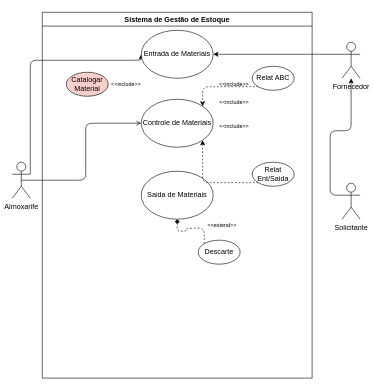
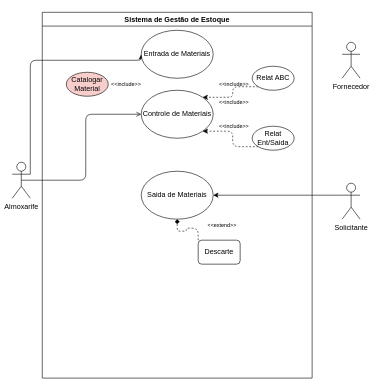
  <mxCell id="0" />
  <mxCell id="1" parent="0" />
  <mxCell id="2" style="edgeStyle=orthogonalEdgeStyle;rounded=1;orthogonalLoop=1;jettySize=auto;html=1;exitX=1;exitY=0.333;exitDx=0;exitDy=0;exitPerimeter=0;entryX=0;entryY=0.5;entryDx=0;entryDy=0;" edge="1" parent="1" source="4" target="6"><mxGeometry relative="1" as="geometry"><Array as="points"><mxPoint x="50" y="100" /><mxPoint x="235" y="100" /></Array></mxGeometry></mxCell>
  <mxCell id="3" style="edgeStyle=orthogonalEdgeStyle;rounded=1;orthogonalLoop=1;jettySize=auto;html=1;exitX=0.5;exitY=0.5;exitDx=0;exitDy=0;exitPerimeter=0;entryX=0;entryY=0.5;entryDx=0;entryDy=0;endArrow=open;" edge="1" parent="1" source="4" target="7"><mxGeometry relative="1" as="geometry" /></mxCell>
  <mxCell id="4" value="Almoxarife&lt;br&gt;" style="shape=umlActor;verticalLabelPosition=bottom;verticalAlign=top;html=1;outlineConnect=0;" vertex="1" parent="1"><mxGeometry x="20" y="270" width="30" height="60" as="geometry" /></mxCell>
  <mxCell id="5" value="Sistema de Gestão de Estoque" style="swimlane;" vertex="1" parent="1"><mxGeometry x="70" y="20" width="450" height="610" as="geometry" /></mxCell>
  <mxCell id="6" value="Entrada de Materiais" style="ellipse;whiteSpace=wrap;html=1;" vertex="1" parent="5"><mxGeometry x="165" y="30" width="120" height="80" as="geometry" /></mxCell>
- <mxCell id="7" value="Controle de Materiais" style="ellipse;whiteSpace=wrap;html=1;" vertex="1" parent="5"><mxGeometry x="165" y="145" width="120" height="80" as="geometry" /></mxCell>
+ <mxCell id="7" value="Controle de Materiais" style="ellipse;whiteSpace=wrap;html=1;" vertex="1" parent="5"><mxGeometry x="165" y="130" width="120" height="80" as="geometry" /></mxCell>
  <mxCell id="8" value="Saida de Materiais" style="ellipse;whiteSpace=wrap;html=1;" vertex="1" parent="5"><mxGeometry x="165" y="265" width="120" height="80" as="geometry" /></mxCell>
  <mxCell id="9" style="edgeStyle=orthogonalEdgeStyle;rounded=1;orthogonalLoop=1;jettySize=auto;html=1;exitX=0;exitY=1;exitDx=0;exitDy=0;entryX=1;entryY=0;entryDx=0;entryDy=0;jumpStyle=arc;dashed=1;" edge="1" parent="5" source="10" target="7"><mxGeometry relative="1" as="geometry" /></mxCell>
  <mxCell id="10" value="Relat ABC" style="ellipse;whiteSpace=wrap;html=1;" vertex="1" parent="5"><mxGeometry x="350" y="90" width="70" height="40" as="geometry" /></mxCell>
  <mxCell id="11" style="edgeStyle=orthogonalEdgeStyle;rounded=1;orthogonalLoop=1;jettySize=auto;html=1;exitX=0;exitY=1;exitDx=0;exitDy=0;entryX=1;entryY=1;entryDx=0;entryDy=0;jumpStyle=arc;dashed=1;" edge="1" parent="5" source="12" target="7"><mxGeometry relative="1" as="geometry" /></mxCell>
- <mxCell id="12" value="Relat Ent/Saida" style="ellipse;whiteSpace=wrap;html=1;" vertex="1" parent="5"><mxGeometry x="350" y="250" width="70" height="40" as="geometry" /></mxCell>
+ <mxCell id="12" value="Relat Ent/Saida" style="ellipse;whiteSpace=wrap;html=1;" vertex="1" parent="5"><mxGeometry x="350" y="190" width="70" height="40" as="geometry" /></mxCell>
  <mxCell id="13" value="&lt;font style=&quot;font-size: 9px&quot;&gt;&amp;lt;&amp;lt;include&amp;gt;&amp;gt;&lt;/font&gt;" style="text;html=1;strokeColor=none;fillColor=none;align=center;verticalAlign=middle;whiteSpace=wrap;rounded=0;" vertex="1" parent="5"><mxGeometry x="300" y="110" width="40" height="20" as="geometry" /></mxCell>
  <mxCell id="14" value="&lt;font style=&quot;font-size: 9px&quot;&gt;&amp;lt;&amp;lt;include&amp;gt;&amp;gt;&lt;/font&gt;" style="text;html=1;strokeColor=none;fillColor=none;align=center;verticalAlign=middle;whiteSpace=wrap;rounded=0;" vertex="1" parent="5"><mxGeometry x="300" y="140" width="40" height="20" as="geometry" /></mxCell>
  <mxCell id="15" value="&lt;font style=&quot;font-size: 9px&quot;&gt;&amp;lt;&amp;lt;include&amp;gt;&amp;gt;&lt;/font&gt;" style="text;html=1;strokeColor=none;fillColor=none;align=center;verticalAlign=middle;whiteSpace=wrap;rounded=0;" vertex="1" parent="5"><mxGeometry x="300" y="180" width="40" height="20" as="geometry" /></mxCell>
  <mxCell id="16" style="edgeStyle=orthogonalEdgeStyle;rounded=1;orthogonalLoop=1;jettySize=auto;html=1;exitX=0.5;exitY=1;exitDx=0;exitDy=0;dashed=1;" edge="1" parent="5" source="12" target="12"><mxGeometry relative="1" as="geometry" /></mxCell>
  <mxCell id="17" value="Catalogar Material" style="ellipse;whiteSpace=wrap;html=1;fillColor=#f8cecc;" vertex="1" parent="5"><mxGeometry x="40" y="100" width="70" height="40" as="geometry" /></mxCell>
  <mxCell id="18" value="&lt;font style=&quot;font-size: 9px&quot;&gt;&amp;lt;&amp;lt;include&amp;gt;&amp;gt;&lt;/font&gt;" style="text;html=1;strokeColor=none;fillColor=none;align=center;verticalAlign=middle;whiteSpace=wrap;rounded=0;" vertex="1" parent="5"><mxGeometry x="120" y="110" width="40" height="20" as="geometry" /></mxCell>
  <mxCell id="19" style="edgeStyle=orthogonalEdgeStyle;rounded=1;orthogonalLoop=1;jettySize=auto;html=1;exitX=0;exitY=0;exitDx=0;exitDy=0;entryX=0.5;entryY=1;entryDx=0;entryDy=0;dashed=1;endArrow=diamond;" edge="1" parent="5" source="20" target="8"><mxGeometry relative="1" as="geometry" /></mxCell>
- <mxCell id="20" value="Descarte" style="ellipse;whiteSpace=wrap;html=1;" vertex="1" parent="5"><mxGeometry x="260" y="380" width="70" height="40" as="geometry" /></mxCell>
- <mxCell id="21" style="edgeStyle=orthogonalEdgeStyle;rounded=1;orthogonalLoop=1;jettySize=auto;html=1;exitX=0;exitY=0.333;exitDx=0;exitDy=0;exitPerimeter=0;" edge="1" parent="1" source="22" target="24"><mxGeometry relative="1" as="geometry" /></mxCell>
+ <mxCell id="20" value="Descarte" style="whiteSpace=wrap;html=1;rounded=1;" vertex="1" parent="5"><mxGeometry x="260" y="380" width="70" height="40" as="geometry" /></mxCell>
+ <mxCell id="21" style="edgeStyle=orthogonalEdgeStyle;rounded=1;orthogonalLoop=1;jettySize=auto;html=1;exitX=0;exitY=0.333;exitDx=0;exitDy=0;exitPerimeter=0;" edge="1" parent="1" source="22" target="8"><mxGeometry relative="1" as="geometry" /></mxCell>
  <mxCell id="22" value="Solicitante" style="shape=umlActor;verticalLabelPosition=bottom;verticalAlign=top;html=1;outlineConnect=0;" vertex="1" parent="1"><mxGeometry x="570" y="305" width="30" height="60" as="geometry" /></mxCell>
- <mxCell id="23" style="edgeStyle=orthogonalEdgeStyle;rounded=1;orthogonalLoop=1;jettySize=auto;html=1;exitX=0;exitY=0.333;exitDx=0;exitDy=0;exitPerimeter=0;entryX=1;entryY=0.5;entryDx=0;entryDy=0;" edge="1" parent="1" source="24" target="6"><mxGeometry relative="1" as="geometry"><Array as="points"><mxPoint x="370" y="90" /><mxPoint x="370" y="90" /></Array></mxGeometry></mxCell>
  <mxCell id="24" value="Fornecedor" style="shape=umlActor;verticalLabelPosition=bottom;verticalAlign=top;html=1;outlineConnect=0;" vertex="1" parent="1"><mxGeometry x="570" y="70" width="30" height="60" as="geometry" /></mxCell>
  <mxCell id="25" value="&lt;font style=&quot;font-size: 9px&quot;&gt;&amp;lt;&amp;lt;extend&amp;gt;&amp;gt;&lt;/font&gt;" style="text;html=1;strokeColor=none;fillColor=none;align=center;verticalAlign=middle;whiteSpace=wrap;rounded=0;" vertex="1" parent="1"><mxGeometry x="350" y="365" width="40" height="20" as="geometry" /></mxCell>
